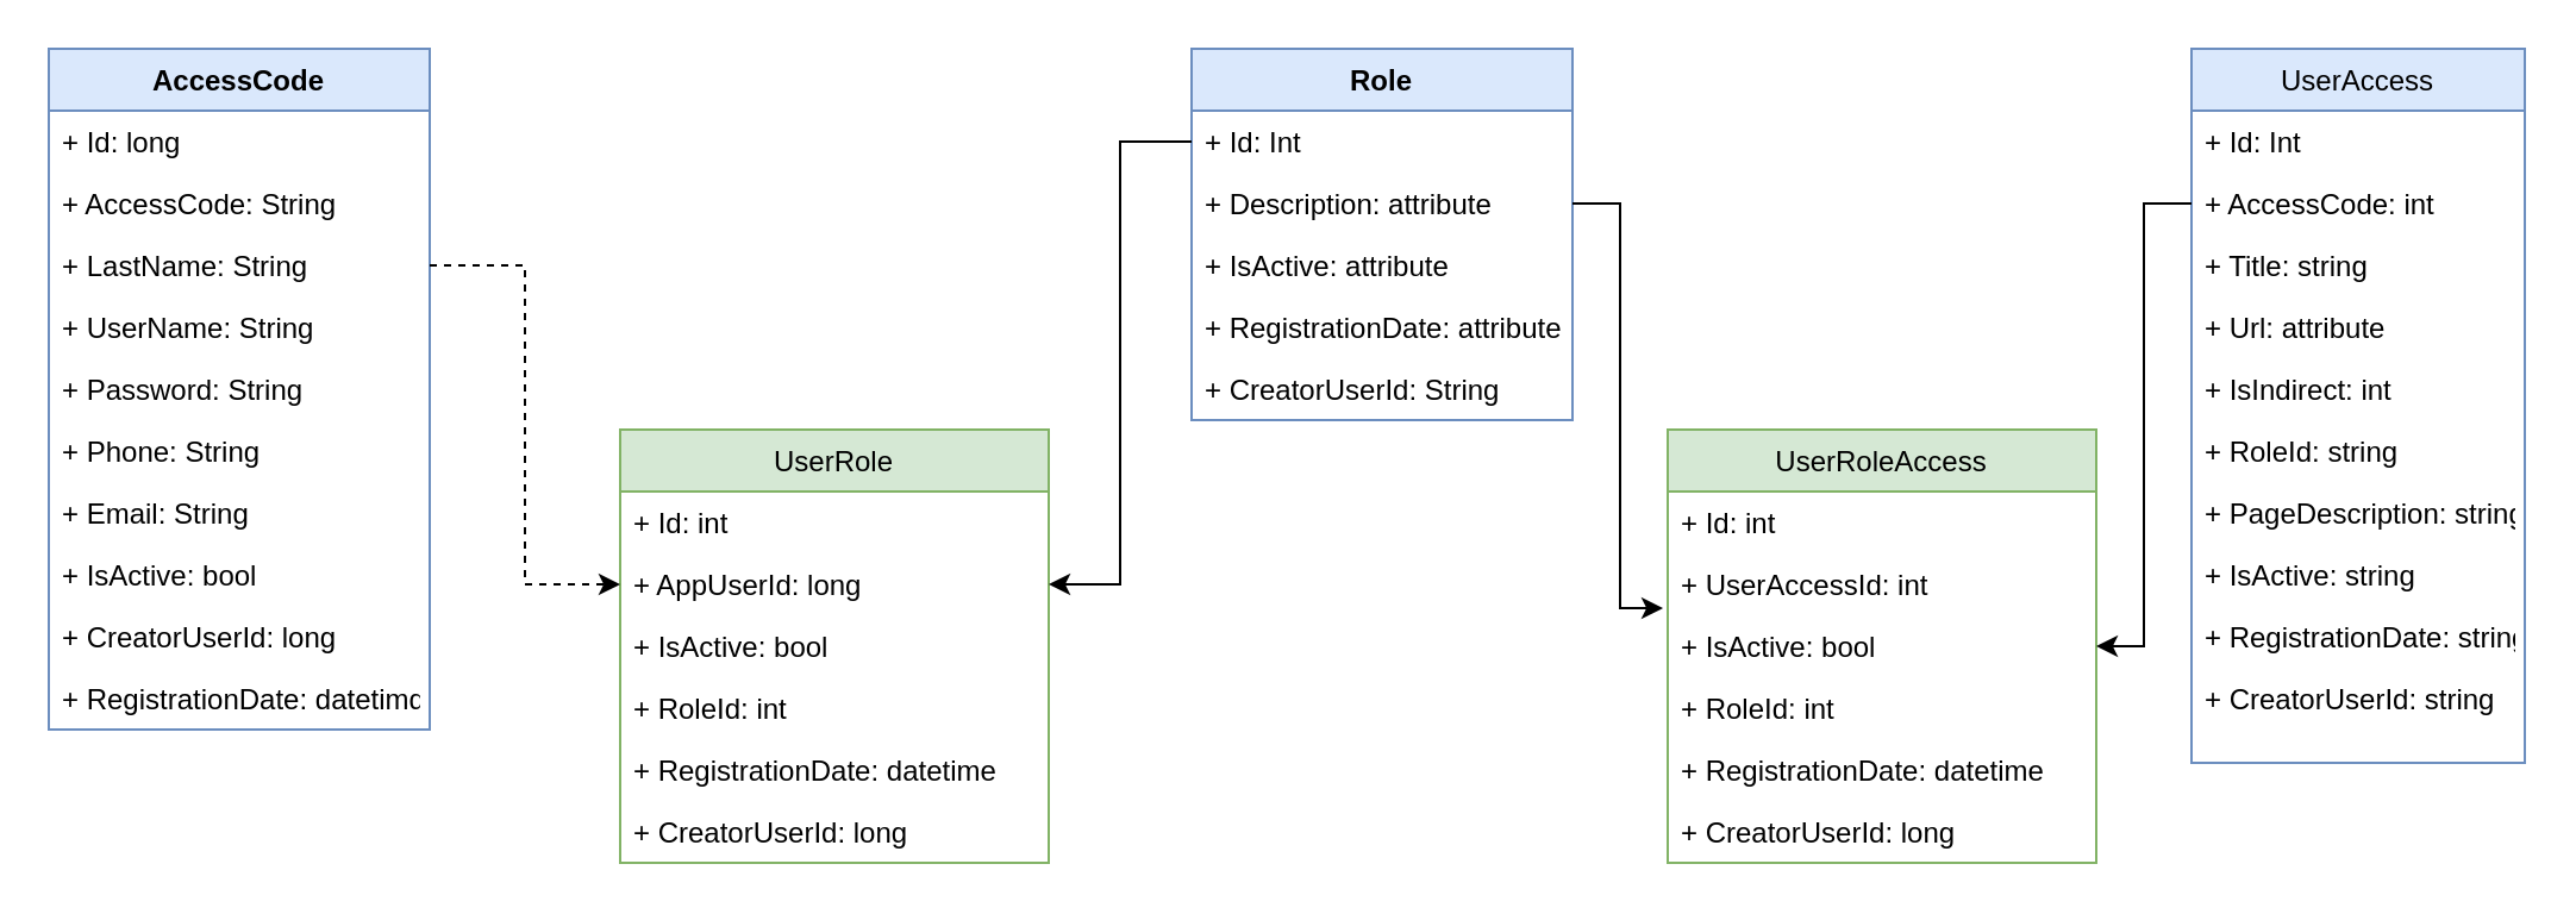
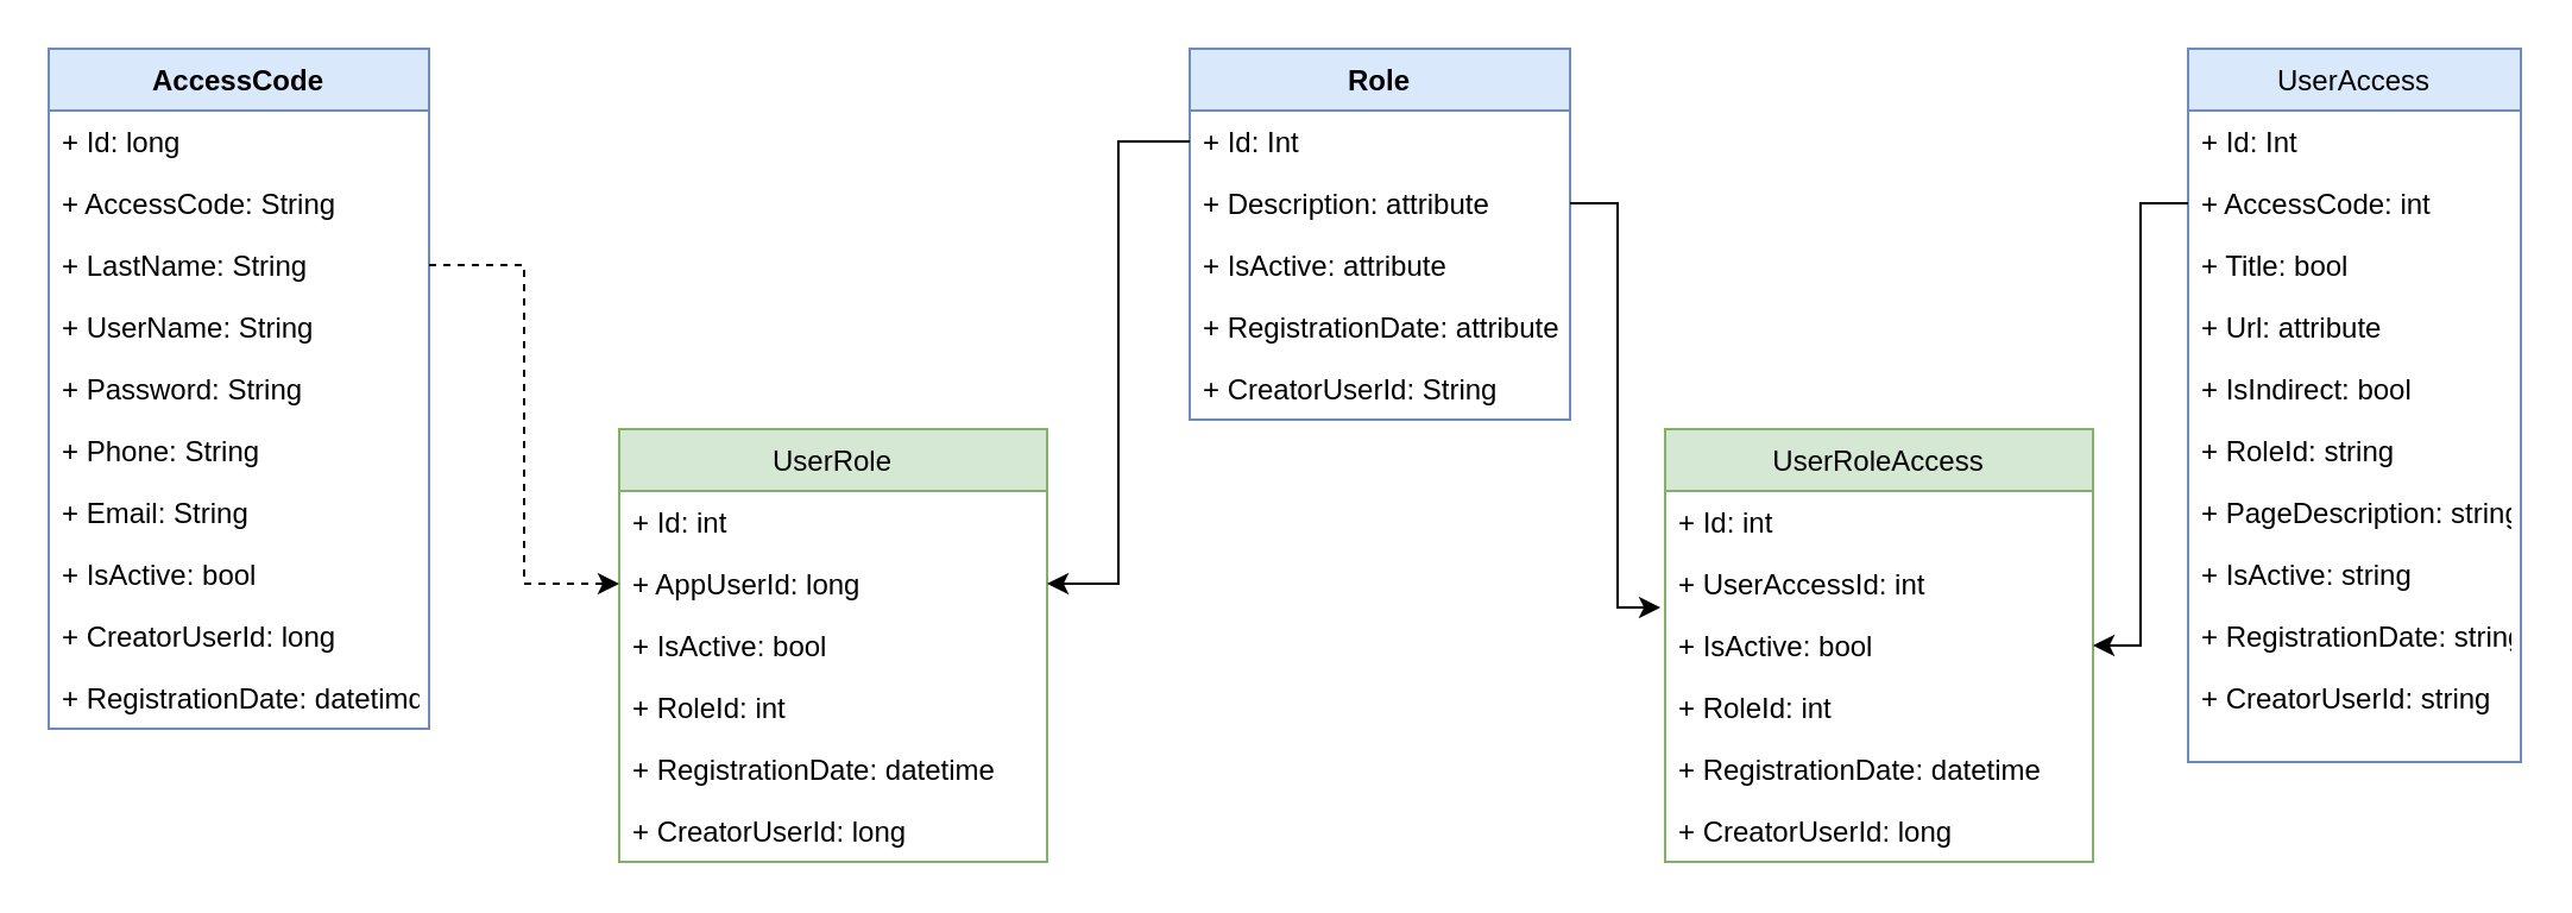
  <mxCell id="0" />
  <mxCell id="1" parent="0" />
  <mxCell id="2" value="AccessCode" style="swimlane;fontStyle=1;align=center;verticalAlign=top;childLayout=stackLayout;horizontal=1;startSize=26;horizontalStack=0;resizeParent=1;resizeParentMax=0;resizeLast=0;collapsible=1;marginBottom=0;fillColor=#dae8fc;strokeColor=#6c8ebf;" vertex="1" parent="1"><mxGeometry x="20" y="20" width="160" height="286" as="geometry" /></mxCell>
  <mxCell id="3" value="+ Id: long&#10;&#10;" style="text;strokeColor=none;fillColor=none;align=left;verticalAlign=top;spacingLeft=4;spacingRight=4;overflow=hidden;rotatable=0;points=[[0,0.5],[1,0.5]];portConstraint=eastwest;" vertex="1" parent="2"><mxGeometry y="26" width="160" height="26" as="geometry" /></mxCell>
  <mxCell id="4" value="+ AccessCode: String" style="text;strokeColor=none;fillColor=none;align=left;verticalAlign=top;spacingLeft=4;spacingRight=4;overflow=hidden;rotatable=0;points=[[0,0.5],[1,0.5]];portConstraint=eastwest;" vertex="1" parent="2"><mxGeometry y="52" width="160" height="26" as="geometry" /></mxCell>
  <mxCell id="5" value="+ LastName: String" style="text;strokeColor=none;fillColor=none;align=left;verticalAlign=top;spacingLeft=4;spacingRight=4;overflow=hidden;rotatable=0;points=[[0,0.5],[1,0.5]];portConstraint=eastwest;" vertex="1" parent="2"><mxGeometry y="78" width="160" height="26" as="geometry" /></mxCell>
  <mxCell id="6" value="+ UserName: String" style="text;strokeColor=none;fillColor=none;align=left;verticalAlign=top;spacingLeft=4;spacingRight=4;overflow=hidden;rotatable=0;points=[[0,0.5],[1,0.5]];portConstraint=eastwest;" vertex="1" parent="2"><mxGeometry y="104" width="160" height="26" as="geometry" /></mxCell>
  <mxCell id="7" value="+ Password: String" style="text;strokeColor=none;fillColor=none;align=left;verticalAlign=top;spacingLeft=4;spacingRight=4;overflow=hidden;rotatable=0;points=[[0,0.5],[1,0.5]];portConstraint=eastwest;" vertex="1" parent="2"><mxGeometry y="130" width="160" height="26" as="geometry" /></mxCell>
  <mxCell id="8" value="+ Phone: String" style="text;strokeColor=none;fillColor=none;align=left;verticalAlign=top;spacingLeft=4;spacingRight=4;overflow=hidden;rotatable=0;points=[[0,0.5],[1,0.5]];portConstraint=eastwest;" vertex="1" parent="2"><mxGeometry y="156" width="160" height="26" as="geometry" /></mxCell>
  <mxCell id="9" value="+ Email: String" style="text;strokeColor=none;fillColor=none;align=left;verticalAlign=top;spacingLeft=4;spacingRight=4;overflow=hidden;rotatable=0;points=[[0,0.5],[1,0.5]];portConstraint=eastwest;" vertex="1" parent="2"><mxGeometry y="182" width="160" height="26" as="geometry" /></mxCell>
  <mxCell id="10" value="+ IsActive: bool" style="text;strokeColor=none;fillColor=none;align=left;verticalAlign=top;spacingLeft=4;spacingRight=4;overflow=hidden;rotatable=0;points=[[0,0.5],[1,0.5]];portConstraint=eastwest;" vertex="1" parent="2"><mxGeometry y="208" width="160" height="26" as="geometry" /></mxCell>
  <mxCell id="11" value="+ CreatorUserId: long" style="text;strokeColor=none;fillColor=none;align=left;verticalAlign=top;spacingLeft=4;spacingRight=4;overflow=hidden;rotatable=0;points=[[0,0.5],[1,0.5]];portConstraint=eastwest;" vertex="1" parent="2"><mxGeometry y="234" width="160" height="26" as="geometry" /></mxCell>
  <mxCell id="12" value="+ RegistrationDate: datetimd&#10;" style="text;strokeColor=none;fillColor=none;align=left;verticalAlign=top;spacingLeft=4;spacingRight=4;overflow=hidden;rotatable=0;points=[[0,0.5],[1,0.5]];portConstraint=eastwest;" vertex="1" parent="2"><mxGeometry y="260" width="160" height="26" as="geometry" /></mxCell>
  <mxCell id="13" value="Role" style="swimlane;fontStyle=1;align=center;verticalAlign=top;childLayout=stackLayout;horizontal=1;startSize=26;horizontalStack=0;resizeParent=1;resizeParentMax=0;resizeLast=0;collapsible=1;marginBottom=0;fillColor=#dae8fc;strokeColor=#6c8ebf;" vertex="1" parent="1"><mxGeometry x="500" y="20" width="160" height="156" as="geometry" /></mxCell>
  <mxCell id="14" value="+ Id: Int" style="text;strokeColor=none;fillColor=none;align=left;verticalAlign=top;spacingLeft=4;spacingRight=4;overflow=hidden;rotatable=0;points=[[0,0.5],[1,0.5]];portConstraint=eastwest;" vertex="1" parent="13"><mxGeometry y="26" width="160" height="26" as="geometry" /></mxCell>
  <mxCell id="15" value="+ Description: attribute" style="text;strokeColor=none;fillColor=none;align=left;verticalAlign=top;spacingLeft=4;spacingRight=4;overflow=hidden;rotatable=0;points=[[0,0.5],[1,0.5]];portConstraint=eastwest;" vertex="1" parent="13"><mxGeometry y="52" width="160" height="26" as="geometry" /></mxCell>
  <mxCell id="16" value="+ IsActive: attribute" style="text;strokeColor=none;fillColor=none;align=left;verticalAlign=top;spacingLeft=4;spacingRight=4;overflow=hidden;rotatable=0;points=[[0,0.5],[1,0.5]];portConstraint=eastwest;" vertex="1" parent="13"><mxGeometry y="78" width="160" height="26" as="geometry" /></mxCell>
  <mxCell id="17" value="+ RegistrationDate: attribute" style="text;strokeColor=none;fillColor=none;align=left;verticalAlign=top;spacingLeft=4;spacingRight=4;overflow=hidden;rotatable=0;points=[[0,0.5],[1,0.5]];portConstraint=eastwest;" vertex="1" parent="13"><mxGeometry y="104" width="160" height="26" as="geometry" /></mxCell>
  <mxCell id="18" value="+ CreatorUserId: String" style="text;strokeColor=none;fillColor=none;align=left;verticalAlign=top;spacingLeft=4;spacingRight=4;overflow=hidden;rotatable=0;points=[[0,0.5],[1,0.5]];portConstraint=eastwest;" vertex="1" parent="13"><mxGeometry y="130" width="160" height="26" as="geometry" /></mxCell>
  <mxCell id="19" value="UserRole" style="swimlane;fontStyle=0;childLayout=stackLayout;horizontal=1;startSize=26;fillColor=#d5e8d4;horizontalStack=0;resizeParent=1;resizeParentMax=0;resizeLast=0;collapsible=1;marginBottom=0;strokeColor=#82b366;" vertex="1" parent="1"><mxGeometry x="260" y="180" width="180" height="182" as="geometry" /></mxCell>
  <mxCell id="20" value="+ Id: int" style="text;strokeColor=none;fillColor=none;align=left;verticalAlign=top;spacingLeft=4;spacingRight=4;overflow=hidden;rotatable=0;points=[[0,0.5],[1,0.5]];portConstraint=eastwest;" vertex="1" parent="19"><mxGeometry y="26" width="180" height="26" as="geometry" /></mxCell>
  <mxCell id="21" value="+ AppUserId: long" style="text;strokeColor=none;fillColor=none;align=left;verticalAlign=top;spacingLeft=4;spacingRight=4;overflow=hidden;rotatable=0;points=[[0,0.5],[1,0.5]];portConstraint=eastwest;" vertex="1" parent="19"><mxGeometry y="52" width="180" height="26" as="geometry" /></mxCell>
  <mxCell id="22" value="+ IsActive: bool" style="text;strokeColor=none;fillColor=none;align=left;verticalAlign=top;spacingLeft=4;spacingRight=4;overflow=hidden;rotatable=0;points=[[0,0.5],[1,0.5]];portConstraint=eastwest;" vertex="1" parent="19"><mxGeometry y="78" width="180" height="26" as="geometry" /></mxCell>
  <mxCell id="23" value="+ RoleId: int&#10;" style="text;strokeColor=none;fillColor=none;align=left;verticalAlign=top;spacingLeft=4;spacingRight=4;overflow=hidden;rotatable=0;points=[[0,0.5],[1,0.5]];portConstraint=eastwest;" vertex="1" parent="19"><mxGeometry y="104" width="180" height="26" as="geometry" /></mxCell>
  <mxCell id="24" value="+ RegistrationDate: datetime&#10;" style="text;strokeColor=none;fillColor=none;align=left;verticalAlign=top;spacingLeft=4;spacingRight=4;overflow=hidden;rotatable=0;points=[[0,0.5],[1,0.5]];portConstraint=eastwest;" vertex="1" parent="19"><mxGeometry y="130" width="180" height="26" as="geometry" /></mxCell>
  <mxCell id="25" value="+ CreatorUserId: long" style="text;strokeColor=none;fillColor=none;align=left;verticalAlign=top;spacingLeft=4;spacingRight=4;overflow=hidden;rotatable=0;points=[[0,0.5],[1,0.5]];portConstraint=eastwest;" vertex="1" parent="19"><mxGeometry y="156" width="180" height="26" as="geometry" /></mxCell>
  <mxCell id="26" style="edgeStyle=orthogonalEdgeStyle;rounded=0;orthogonalLoop=1;jettySize=auto;html=1;entryX=0;entryY=0.5;entryDx=0;entryDy=0;dashed=1;" edge="1" parent="1" source="5" target="21"><mxGeometry relative="1" as="geometry" /></mxCell>
  <mxCell id="27" value="UserAccess" style="swimlane;fontStyle=0;childLayout=stackLayout;horizontal=1;startSize=26;fillColor=#dae8fc;horizontalStack=0;resizeParent=1;resizeParentMax=0;resizeLast=0;collapsible=1;marginBottom=0;strokeColor=#6c8ebf;" vertex="1" parent="1"><mxGeometry x="920" y="20" width="140" height="300" as="geometry" /></mxCell>
  <mxCell id="28" value="+ Id: Int" style="text;strokeColor=none;fillColor=none;align=left;verticalAlign=top;spacingLeft=4;spacingRight=4;overflow=hidden;rotatable=0;points=[[0,0.5],[1,0.5]];portConstraint=eastwest;" vertex="1" parent="27"><mxGeometry y="26" width="140" height="26" as="geometry" /></mxCell>
  <mxCell id="29" value="+ AccessCode: int" style="text;strokeColor=none;fillColor=none;align=left;verticalAlign=top;spacingLeft=4;spacingRight=4;overflow=hidden;rotatable=0;points=[[0,0.5],[1,0.5]];portConstraint=eastwest;" vertex="1" parent="27"><mxGeometry y="52" width="140" height="26" as="geometry" /></mxCell>
- <mxCell id="30" value="+ Title: string" style="text;strokeColor=none;fillColor=none;align=left;verticalAlign=top;spacingLeft=4;spacingRight=4;overflow=hidden;rotatable=0;points=[[0,0.5],[1,0.5]];portConstraint=eastwest;" vertex="1" parent="27"><mxGeometry y="78" width="140" height="26" as="geometry" /></mxCell>
+ <mxCell id="30" value="+ Title: bool" style="text;strokeColor=none;fillColor=none;align=left;verticalAlign=top;spacingLeft=4;spacingRight=4;overflow=hidden;rotatable=0;points=[[0,0.5],[1,0.5]];portConstraint=eastwest;" vertex="1" parent="27"><mxGeometry y="78" width="140" height="26" as="geometry" /></mxCell>
  <mxCell id="31" value="+ Url: attribute" style="text;strokeColor=none;fillColor=none;align=left;verticalAlign=top;spacingLeft=4;spacingRight=4;overflow=hidden;rotatable=0;points=[[0,0.5],[1,0.5]];portConstraint=eastwest;" vertex="1" parent="27"><mxGeometry y="104" width="140" height="26" as="geometry" /></mxCell>
- <mxCell id="32" value="+ IsIndirect: int" style="text;strokeColor=none;fillColor=none;align=left;verticalAlign=top;spacingLeft=4;spacingRight=4;overflow=hidden;rotatable=0;points=[[0,0.5],[1,0.5]];portConstraint=eastwest;" vertex="1" parent="27"><mxGeometry y="130" width="140" height="26" as="geometry" /></mxCell>
+ <mxCell id="32" value="+ IsIndirect: bool" style="text;strokeColor=none;fillColor=none;align=left;verticalAlign=top;spacingLeft=4;spacingRight=4;overflow=hidden;rotatable=0;points=[[0,0.5],[1,0.5]];portConstraint=eastwest;" vertex="1" parent="27"><mxGeometry y="130" width="140" height="26" as="geometry" /></mxCell>
  <mxCell id="33" value="+ RoleId: string" style="text;strokeColor=none;fillColor=none;align=left;verticalAlign=top;spacingLeft=4;spacingRight=4;overflow=hidden;rotatable=0;points=[[0,0.5],[1,0.5]];portConstraint=eastwest;" vertex="1" parent="27"><mxGeometry y="156" width="140" height="26" as="geometry" /></mxCell>
  <mxCell id="34" value="+ PageDescription: string" style="text;strokeColor=none;fillColor=none;align=left;verticalAlign=top;spacingLeft=4;spacingRight=4;overflow=hidden;rotatable=0;points=[[0,0.5],[1,0.5]];portConstraint=eastwest;" vertex="1" parent="27"><mxGeometry y="182" width="140" height="26" as="geometry" /></mxCell>
  <mxCell id="35" value="+ IsActive: string" style="text;strokeColor=none;fillColor=none;align=left;verticalAlign=top;spacingLeft=4;spacingRight=4;overflow=hidden;rotatable=0;points=[[0,0.5],[1,0.5]];portConstraint=eastwest;" vertex="1" parent="27"><mxGeometry y="208" width="140" height="26" as="geometry" /></mxCell>
  <mxCell id="36" value="+ RegistrationDate: string" style="text;strokeColor=none;fillColor=none;align=left;verticalAlign=top;spacingLeft=4;spacingRight=4;overflow=hidden;rotatable=0;points=[[0,0.5],[1,0.5]];portConstraint=eastwest;" vertex="1" parent="27"><mxGeometry y="234" width="140" height="26" as="geometry" /></mxCell>
  <mxCell id="37" value="+ CreatorUserId: string" style="text;strokeColor=none;fillColor=none;align=left;verticalAlign=top;spacingLeft=4;spacingRight=4;overflow=hidden;rotatable=0;points=[[0,0.5],[1,0.5]];portConstraint=eastwest;" vertex="1" parent="27"><mxGeometry y="260" width="140" height="40" as="geometry" /></mxCell>
  <mxCell id="38" value="UserRoleAccess" style="swimlane;fontStyle=0;childLayout=stackLayout;horizontal=1;startSize=26;fillColor=#d5e8d4;horizontalStack=0;resizeParent=1;resizeParentMax=0;resizeLast=0;collapsible=1;marginBottom=0;strokeColor=#82b366;" vertex="1" parent="1"><mxGeometry x="700" y="180" width="180" height="182" as="geometry" /></mxCell>
  <mxCell id="39" value="+ Id: int" style="text;strokeColor=none;fillColor=none;align=left;verticalAlign=top;spacingLeft=4;spacingRight=4;overflow=hidden;rotatable=0;points=[[0,0.5],[1,0.5]];portConstraint=eastwest;" vertex="1" parent="38"><mxGeometry y="26" width="180" height="26" as="geometry" /></mxCell>
  <mxCell id="40" value="+ UserAccessId: int" style="text;strokeColor=none;fillColor=none;align=left;verticalAlign=top;spacingLeft=4;spacingRight=4;overflow=hidden;rotatable=0;points=[[0,0.5],[1,0.5]];portConstraint=eastwest;" vertex="1" parent="38"><mxGeometry y="52" width="180" height="26" as="geometry" /></mxCell>
  <mxCell id="41" value="+ IsActive: bool" style="text;strokeColor=none;fillColor=none;align=left;verticalAlign=top;spacingLeft=4;spacingRight=4;overflow=hidden;rotatable=0;points=[[0,0.5],[1,0.5]];portConstraint=eastwest;" vertex="1" parent="38"><mxGeometry y="78" width="180" height="26" as="geometry" /></mxCell>
  <mxCell id="42" value="+ RoleId: int&#10;" style="text;strokeColor=none;fillColor=none;align=left;verticalAlign=top;spacingLeft=4;spacingRight=4;overflow=hidden;rotatable=0;points=[[0,0.5],[1,0.5]];portConstraint=eastwest;" vertex="1" parent="38"><mxGeometry y="104" width="180" height="26" as="geometry" /></mxCell>
  <mxCell id="43" value="+ RegistrationDate: datetime&#10;" style="text;strokeColor=none;fillColor=none;align=left;verticalAlign=top;spacingLeft=4;spacingRight=4;overflow=hidden;rotatable=0;points=[[0,0.5],[1,0.5]];portConstraint=eastwest;" vertex="1" parent="38"><mxGeometry y="130" width="180" height="26" as="geometry" /></mxCell>
  <mxCell id="44" value="+ CreatorUserId: long" style="text;strokeColor=none;fillColor=none;align=left;verticalAlign=top;spacingLeft=4;spacingRight=4;overflow=hidden;rotatable=0;points=[[0,0.5],[1,0.5]];portConstraint=eastwest;" vertex="1" parent="38"><mxGeometry y="156" width="180" height="26" as="geometry" /></mxCell>
  <mxCell id="45" style="edgeStyle=orthogonalEdgeStyle;rounded=0;orthogonalLoop=1;jettySize=auto;html=1;entryX=1;entryY=0.5;entryDx=0;entryDy=0;" edge="1" parent="1" source="14" target="21"><mxGeometry relative="1" as="geometry" /></mxCell>
  <mxCell id="46" style="edgeStyle=orthogonalEdgeStyle;rounded=0;orthogonalLoop=1;jettySize=auto;html=1;entryX=-0.011;entryY=-0.115;entryDx=0;entryDy=0;entryPerimeter=0;" edge="1" parent="1" source="15" target="41"><mxGeometry relative="1" as="geometry" /></mxCell>
  <mxCell id="47" style="edgeStyle=orthogonalEdgeStyle;rounded=0;orthogonalLoop=1;jettySize=auto;html=1;entryX=1;entryY=0.5;entryDx=0;entryDy=0;" edge="1" parent="1" source="29" target="41"><mxGeometry relative="1" as="geometry" /></mxCell>
